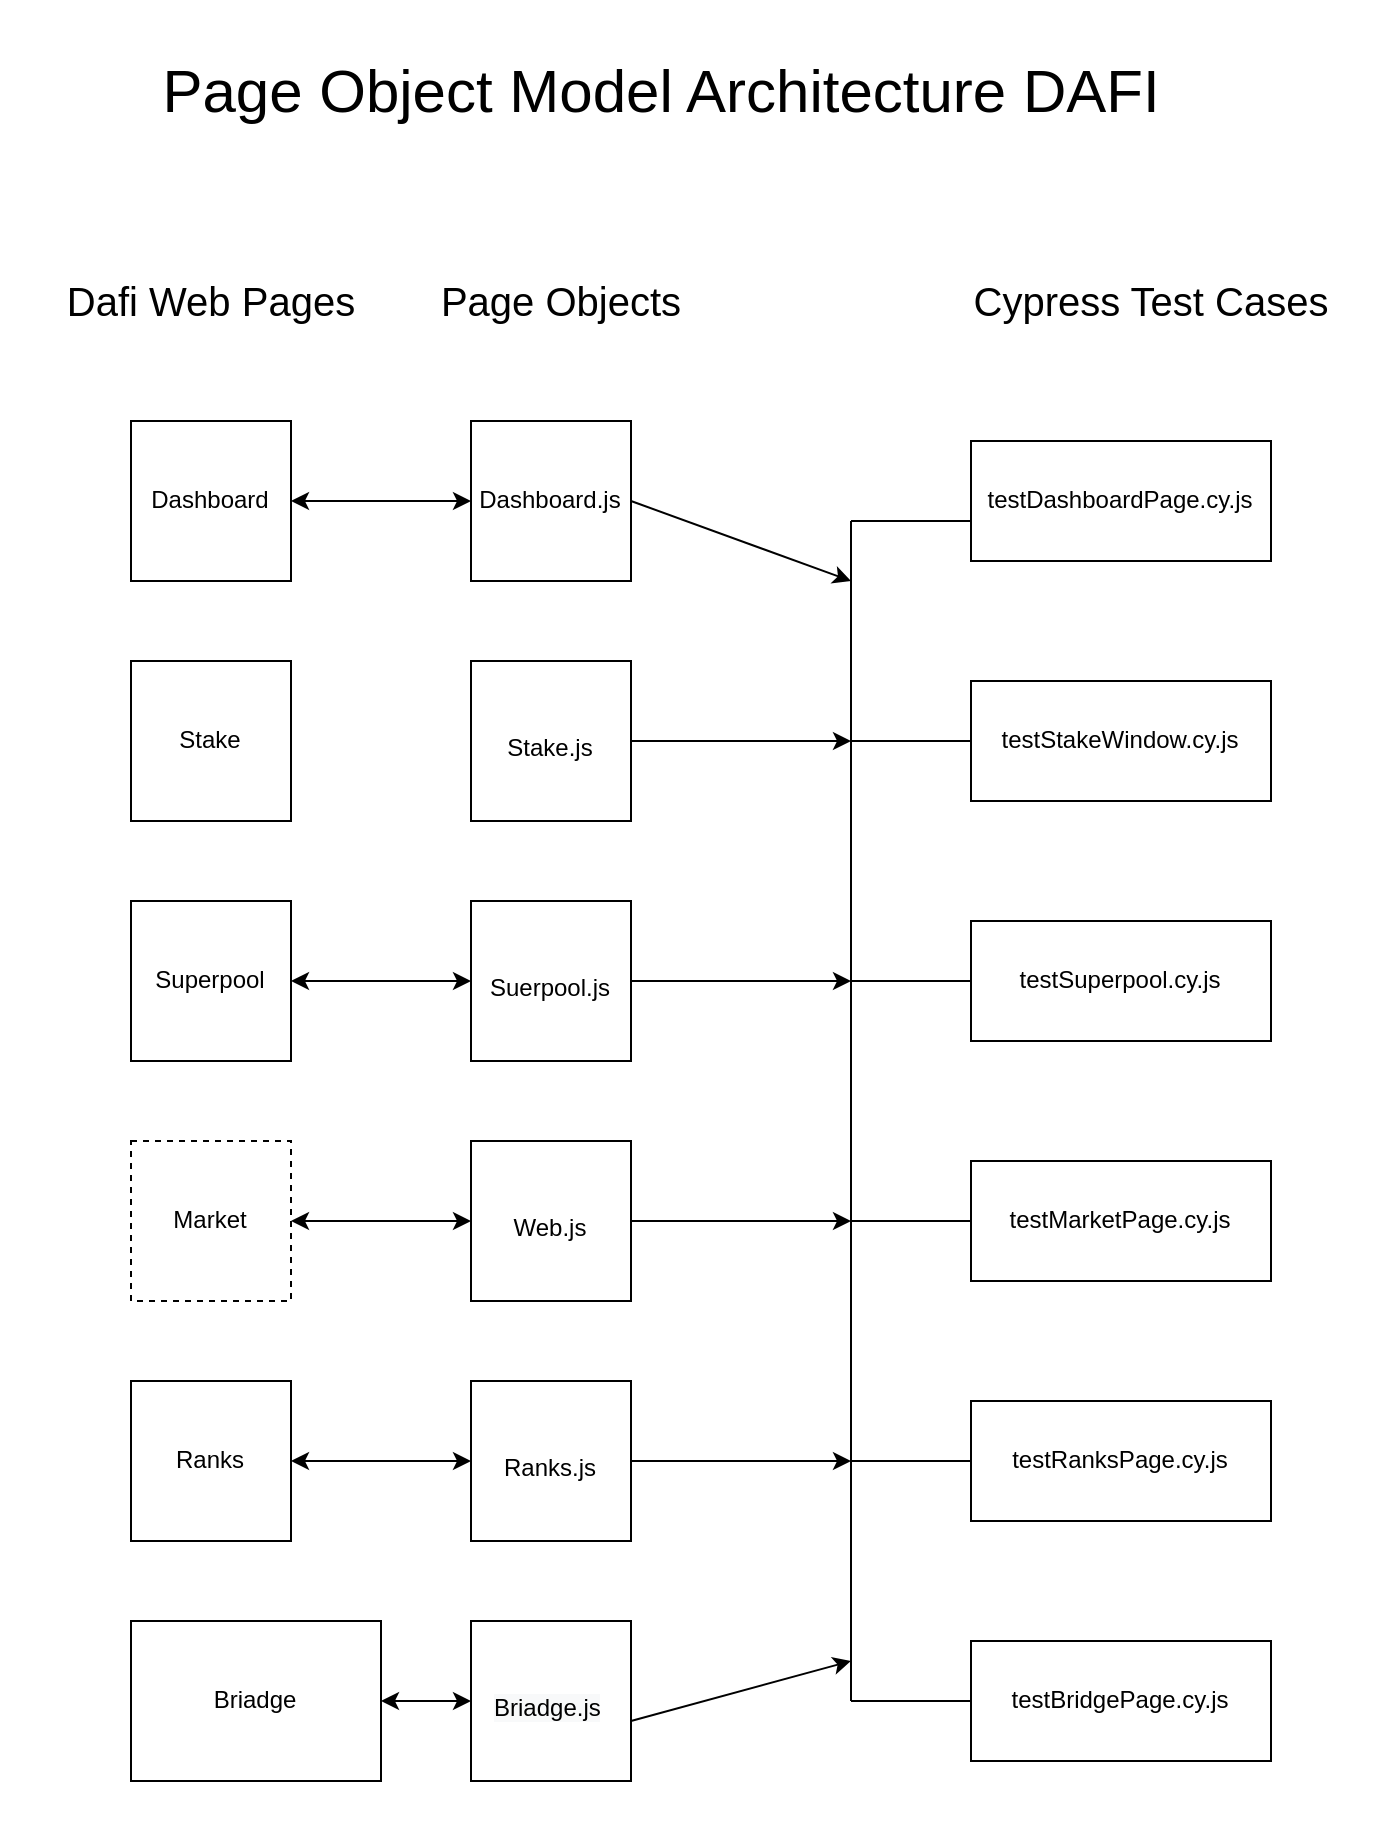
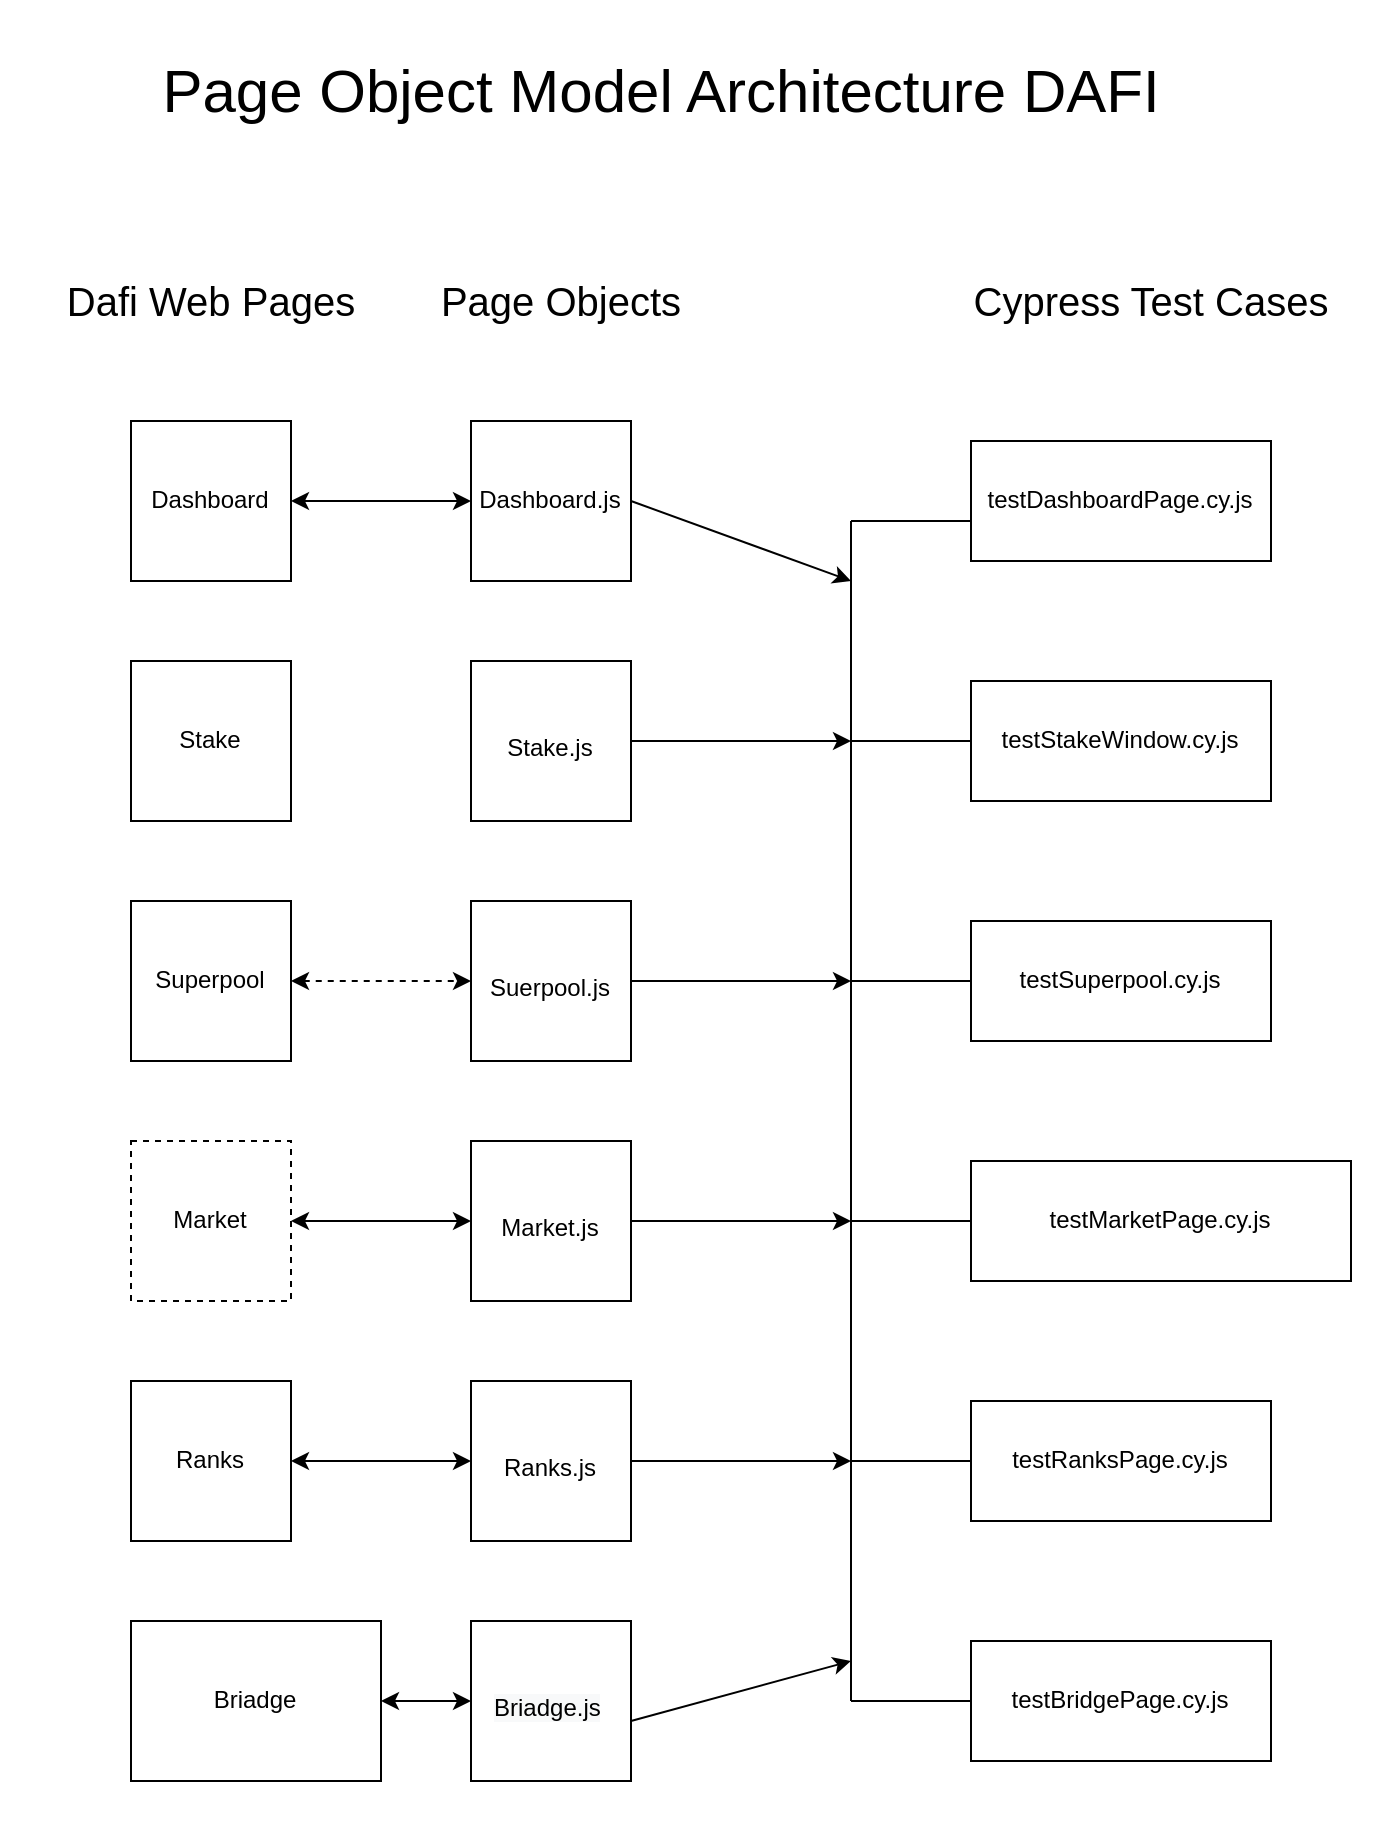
  <mxCell id="0" />
  <mxCell id="1" parent="0" />
  <mxCell id="2" value="Dashboard" style="whiteSpace=wrap;html=1;aspect=fixed;" vertex="1" parent="1"><mxGeometry x="65" y="210" width="80" height="80" as="geometry" /></mxCell>
  <mxCell id="3" value="Stake" style="whiteSpace=wrap;html=1;aspect=fixed;" vertex="1" parent="1"><mxGeometry x="65" y="330" width="80" height="80" as="geometry" /></mxCell>
  <mxCell id="4" value="Superpool" style="whiteSpace=wrap;html=1;aspect=fixed;" vertex="1" parent="1"><mxGeometry x="65" y="450" width="80" height="80" as="geometry" /></mxCell>
  <mxCell id="5" value="Market" style="whiteSpace=wrap;html=1;aspect=fixed;dashed=1;" vertex="1" parent="1"><mxGeometry x="65" y="570" width="80" height="80" as="geometry" /></mxCell>
  <mxCell id="6" value="Ranks" style="whiteSpace=wrap;html=1;aspect=fixed;" vertex="1" parent="1"><mxGeometry x="65" y="690" width="80" height="80" as="geometry" /></mxCell>
  <mxCell id="7" value="Briadge" style="whiteSpace=wrap;html=1;aspect=fixed;" vertex="1" parent="1"><mxGeometry x="65" y="810" width="125" height="80" as="geometry" /></mxCell>
  <mxCell id="8" value="&lt;font style=&quot;font-size: 20px;&quot;&gt;Dafi Web Pages&lt;/font&gt;" style="text;html=1;align=center;verticalAlign=middle;resizable=0;points=[];autosize=1;strokeColor=none;fillColor=none;" vertex="1" parent="1"><mxGeometry x="20" y="130" width="170" height="40" as="geometry" /></mxCell>
  <mxCell id="9" value="Dashboard.js" style="whiteSpace=wrap;html=1;aspect=fixed;" vertex="1" parent="1"><mxGeometry x="235" y="210" width="80" height="80" as="geometry" /></mxCell>
  <mxCell id="10" value="&lt;font style=&quot;font-size: 12px;&quot;&gt;Stake.js&lt;/font&gt;" style="whiteSpace=wrap;html=1;aspect=fixed;fontSize=20;" vertex="1" parent="1"><mxGeometry x="235" y="330" width="80" height="80" as="geometry" /></mxCell>
  <mxCell id="11" value="&lt;font style=&quot;font-size: 12px;&quot;&gt;Suerpool.js&lt;/font&gt;" style="whiteSpace=wrap;html=1;aspect=fixed;fontSize=20;" vertex="1" parent="1"><mxGeometry x="235" y="450" width="80" height="80" as="geometry" /></mxCell>
- <mxCell id="12" value="&lt;font style=&quot;font-size: 12px;&quot;&gt;Web.js&lt;/font&gt;" style="whiteSpace=wrap;html=1;aspect=fixed;fontSize=20;" vertex="1" parent="1"><mxGeometry x="235" y="570" width="80" height="80" as="geometry" /></mxCell>
+ <mxCell id="12" value="&lt;font style=&quot;font-size: 12px;&quot;&gt;Market.js&lt;/font&gt;" style="whiteSpace=wrap;html=1;aspect=fixed;fontSize=20;" vertex="1" parent="1"><mxGeometry x="235" y="570" width="80" height="80" as="geometry" /></mxCell>
  <mxCell id="13" value="&lt;font style=&quot;font-size: 12px;&quot;&gt;Ranks.js&lt;/font&gt;" style="whiteSpace=wrap;html=1;aspect=fixed;fontSize=20;" vertex="1" parent="1"><mxGeometry x="235" y="690" width="80" height="80" as="geometry" /></mxCell>
  <mxCell id="14" value="" style="whiteSpace=wrap;html=1;aspect=fixed;fontSize=20;" vertex="1" parent="1"><mxGeometry x="235" y="810" width="80" height="80" as="geometry" /></mxCell>
  <mxCell id="15" value="&lt;span style=&quot;color: rgb(0, 0, 0); font-family: Helvetica; font-size: 12px; font-style: normal; font-variant-ligatures: normal; font-variant-caps: normal; font-weight: 400; letter-spacing: normal; orphans: 2; text-align: center; text-indent: 0px; text-transform: none; widows: 2; word-spacing: 0px; -webkit-text-stroke-width: 0px; background-color: rgb(248, 249, 250); text-decoration-thickness: initial; text-decoration-style: initial; text-decoration-color: initial; float: none; display: inline !important;&quot;&gt;Briadge.js&lt;/span&gt;" style="text;whiteSpace=wrap;html=1;fontSize=12;" vertex="1" parent="1"><mxGeometry x="245" y="840" width="70" height="40" as="geometry" /></mxCell>
  <mxCell id="16" value="&lt;font style=&quot;font-size: 20px;&quot;&gt;Page Objects&lt;/font&gt;" style="text;html=1;align=center;verticalAlign=middle;resizable=0;points=[];autosize=1;strokeColor=none;fillColor=none;" vertex="1" parent="1"><mxGeometry x="210" y="130" width="140" height="40" as="geometry" /></mxCell>
  <mxCell id="17" value="testDashboardPage.cy.js" style="rounded=0;whiteSpace=wrap;html=1;fontSize=12;" vertex="1" parent="1"><mxGeometry x="485" y="220" width="150" height="60" as="geometry" /></mxCell>
  <mxCell id="18" value="testStakeWindow.cy.js" style="rounded=0;whiteSpace=wrap;html=1;fontSize=12;" vertex="1" parent="1"><mxGeometry x="485" y="340" width="150" height="60" as="geometry" /></mxCell>
  <mxCell id="19" value="testSuperpool.cy.js" style="rounded=0;whiteSpace=wrap;html=1;fontSize=12;" vertex="1" parent="1"><mxGeometry x="485" y="460" width="150" height="60" as="geometry" /></mxCell>
- <mxCell id="20" value="testMarketPage.cy.js" style="rounded=0;whiteSpace=wrap;html=1;fontSize=12;" vertex="1" parent="1"><mxGeometry x="485" y="580" width="150" height="60" as="geometry" /></mxCell>
+ <mxCell id="20" value="testMarketPage.cy.js" style="rounded=0;whiteSpace=wrap;html=1;fontSize=12;" vertex="1" parent="1"><mxGeometry x="485" y="580" width="190" height="60" as="geometry" /></mxCell>
  <mxCell id="21" value="testRanksPage.cy.js" style="rounded=0;whiteSpace=wrap;html=1;fontSize=12;" vertex="1" parent="1"><mxGeometry x="485" y="700" width="150" height="60" as="geometry" /></mxCell>
  <mxCell id="22" value="testBridgePage.cy.js" style="rounded=0;whiteSpace=wrap;html=1;fontSize=12;" vertex="1" parent="1"><mxGeometry x="485" y="820" width="150" height="60" as="geometry" /></mxCell>
  <mxCell id="23" value="&lt;font style=&quot;font-size: 20px;&quot;&gt;Cypress Test Cases&lt;/font&gt;" style="text;html=1;align=center;verticalAlign=middle;resizable=0;points=[];autosize=1;strokeColor=none;fillColor=none;" vertex="1" parent="1"><mxGeometry x="475" y="130" width="200" height="40" as="geometry" /></mxCell>
  <mxCell id="24" value="" style="endArrow=classic;startArrow=classic;html=1;rounded=0;fontSize=12;fontColor=#000000;entryX=1;entryY=0.5;entryDx=0;entryDy=0;exitX=0;exitY=0.5;exitDx=0;exitDy=0;" edge="1" parent="1" source="9" target="2"><mxGeometry width="50" height="50" relative="1" as="geometry"><mxPoint x="345" y="500" as="sourcePoint" /><mxPoint x="395" y="450" as="targetPoint" /></mxGeometry></mxCell>
- <mxCell id="25" value="" style="endArrow=classic;startArrow=classic;html=1;rounded=0;fontSize=12;fontColor=#000000;exitX=1;exitY=0.5;exitDx=0;exitDy=0;entryX=0;entryY=0.5;entryDx=0;entryDy=0;" edge="1" parent="1" source="4" target="11"><mxGeometry width="50" height="50" relative="1" as="geometry"><mxPoint x="345" y="670" as="sourcePoint" /><mxPoint x="395" y="620" as="targetPoint" /></mxGeometry></mxCell>
+ <mxCell id="25" value="" style="endArrow=classic;startArrow=classic;html=1;rounded=0;fontSize=12;fontColor=#000000;exitX=1;exitY=0.5;exitDx=0;exitDy=0;entryX=0;entryY=0.5;entryDx=0;entryDy=0;dashed=1;" edge="1" parent="1" source="4" target="11"><mxGeometry width="50" height="50" relative="1" as="geometry"><mxPoint x="345" y="670" as="sourcePoint" /><mxPoint x="395" y="620" as="targetPoint" /></mxGeometry></mxCell>
  <mxCell id="26" value="" style="endArrow=classic;startArrow=classic;html=1;rounded=0;fontSize=12;fontColor=#000000;exitX=1;exitY=0.5;exitDx=0;exitDy=0;" edge="1" parent="1" source="5"><mxGeometry width="50" height="50" relative="1" as="geometry"><mxPoint x="345" y="670" as="sourcePoint" /><mxPoint x="235" y="610" as="targetPoint" /></mxGeometry></mxCell>
  <mxCell id="27" value="" style="endArrow=classic;startArrow=classic;html=1;rounded=0;fontSize=12;fontColor=#000000;exitX=1;exitY=0.5;exitDx=0;exitDy=0;entryX=0;entryY=0.5;entryDx=0;entryDy=0;" edge="1" parent="1" source="6" target="13"><mxGeometry width="50" height="50" relative="1" as="geometry"><mxPoint x="345" y="670" as="sourcePoint" /><mxPoint x="395" y="620" as="targetPoint" /></mxGeometry></mxCell>
  <mxCell id="28" value="" style="endArrow=classic;startArrow=classic;html=1;rounded=0;fontSize=12;fontColor=#000000;exitX=1;exitY=0.5;exitDx=0;exitDy=0;entryX=0;entryY=0.5;entryDx=0;entryDy=0;" edge="1" parent="1" source="7" target="14"><mxGeometry width="50" height="50" relative="1" as="geometry"><mxPoint x="345" y="670" as="sourcePoint" /><mxPoint x="395" y="620" as="targetPoint" /></mxGeometry></mxCell>
  <mxCell id="29" value="" style="endArrow=none;html=1;rounded=0;fontSize=12;fontColor=#000000;" edge="1" parent="1"><mxGeometry width="50" height="50" relative="1" as="geometry"><mxPoint x="425" y="850" as="sourcePoint" /><mxPoint x="425" y="260" as="targetPoint" /></mxGeometry></mxCell>
  <mxCell id="30" value="" style="endArrow=none;html=1;rounded=0;fontSize=12;fontColor=#000000;" edge="1" parent="1"><mxGeometry width="50" height="50" relative="1" as="geometry"><mxPoint x="425" y="260" as="sourcePoint" /><mxPoint x="485" y="260" as="targetPoint" /></mxGeometry></mxCell>
  <mxCell id="31" value="" style="endArrow=none;html=1;rounded=0;fontSize=12;fontColor=#000000;entryX=0;entryY=0.5;entryDx=0;entryDy=0;" edge="1" parent="1" target="22"><mxGeometry width="50" height="50" relative="1" as="geometry"><mxPoint x="425" y="850" as="sourcePoint" /><mxPoint x="395" y="620" as="targetPoint" /></mxGeometry></mxCell>
  <mxCell id="32" value="" style="endArrow=none;html=1;rounded=0;fontSize=12;fontColor=#000000;entryX=0;entryY=0.5;entryDx=0;entryDy=0;" edge="1" parent="1" target="18"><mxGeometry width="50" height="50" relative="1" as="geometry"><mxPoint x="425" y="370" as="sourcePoint" /><mxPoint x="395" y="620" as="targetPoint" /></mxGeometry></mxCell>
  <mxCell id="33" value="" style="endArrow=none;html=1;rounded=0;fontSize=12;fontColor=#000000;entryX=0;entryY=0.5;entryDx=0;entryDy=0;" edge="1" parent="1" target="19"><mxGeometry width="50" height="50" relative="1" as="geometry"><mxPoint x="425" y="490" as="sourcePoint" /><mxPoint x="395" y="620" as="targetPoint" /></mxGeometry></mxCell>
  <mxCell id="34" value="" style="endArrow=none;html=1;rounded=0;fontSize=12;fontColor=#000000;entryX=0;entryY=0.5;entryDx=0;entryDy=0;" edge="1" parent="1" target="20"><mxGeometry width="50" height="50" relative="1" as="geometry"><mxPoint x="425" y="610" as="sourcePoint" /><mxPoint x="395" y="620" as="targetPoint" /></mxGeometry></mxCell>
  <mxCell id="35" value="" style="endArrow=none;html=1;rounded=0;fontSize=12;fontColor=#000000;entryX=0;entryY=0.5;entryDx=0;entryDy=0;" edge="1" parent="1" target="21"><mxGeometry width="50" height="50" relative="1" as="geometry"><mxPoint x="425" y="730" as="sourcePoint" /><mxPoint x="395" y="780" as="targetPoint" /></mxGeometry></mxCell>
  <mxCell id="36" value="" style="endArrow=classic;html=1;rounded=0;fontSize=12;fontColor=#000000;exitX=1;exitY=0.5;exitDx=0;exitDy=0;" edge="1" parent="1" source="15"><mxGeometry width="50" height="50" relative="1" as="geometry"><mxPoint x="345" y="670" as="sourcePoint" /><mxPoint x="425" y="830" as="targetPoint" /></mxGeometry></mxCell>
  <mxCell id="37" value="" style="endArrow=classic;html=1;rounded=0;fontSize=12;fontColor=#000000;exitX=1;exitY=0.5;exitDx=0;exitDy=0;" edge="1" parent="1" source="9"><mxGeometry width="50" height="50" relative="1" as="geometry"><mxPoint x="345" y="500" as="sourcePoint" /><mxPoint x="425" y="290" as="targetPoint" /></mxGeometry></mxCell>
  <mxCell id="38" value="" style="endArrow=classic;html=1;rounded=0;fontSize=12;fontColor=#000000;exitX=1;exitY=0.5;exitDx=0;exitDy=0;" edge="1" parent="1" source="10"><mxGeometry width="50" height="50" relative="1" as="geometry"><mxPoint x="345" y="670" as="sourcePoint" /><mxPoint x="425" y="370" as="targetPoint" /></mxGeometry></mxCell>
  <mxCell id="39" value="" style="endArrow=classic;html=1;rounded=0;fontSize=12;fontColor=#000000;exitX=1;exitY=0.5;exitDx=0;exitDy=0;" edge="1" parent="1" source="13"><mxGeometry width="50" height="50" relative="1" as="geometry"><mxPoint x="345" y="670" as="sourcePoint" /><mxPoint x="425" y="730" as="targetPoint" /></mxGeometry></mxCell>
  <mxCell id="40" value="" style="endArrow=classic;html=1;rounded=0;fontSize=12;fontColor=#000000;exitX=1;exitY=0.5;exitDx=0;exitDy=0;" edge="1" parent="1" source="12"><mxGeometry width="50" height="50" relative="1" as="geometry"><mxPoint x="345" y="670" as="sourcePoint" /><mxPoint x="425" y="610" as="targetPoint" /></mxGeometry></mxCell>
  <mxCell id="41" value="" style="endArrow=classic;html=1;rounded=0;fontSize=12;fontColor=#000000;exitX=1;exitY=0.5;exitDx=0;exitDy=0;" edge="1" parent="1" source="11"><mxGeometry width="50" height="50" relative="1" as="geometry"><mxPoint x="345" y="670" as="sourcePoint" /><mxPoint x="425" y="490" as="targetPoint" /></mxGeometry></mxCell>
  <mxCell id="42" value="&lt;font style=&quot;font-size: 30px;&quot;&gt;Page Object Model Architecture DAFI&lt;/font&gt;" style="text;html=1;align=center;verticalAlign=middle;resizable=0;points=[];autosize=1;strokeColor=none;fillColor=none;fontSize=12;fontColor=#000000;" vertex="1" parent="1"><mxGeometry x="70" y="20" width="520" height="50" as="geometry" /></mxCell>
